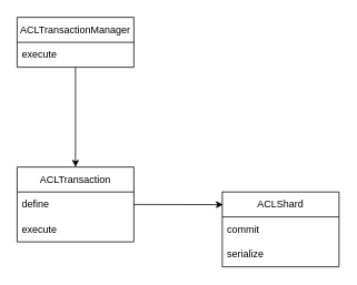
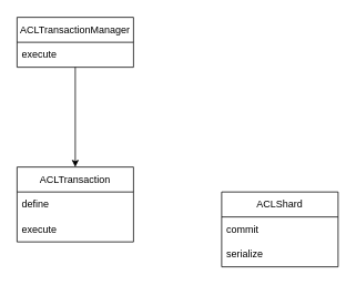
  <mxCell id="0" />
  <mxCell id="1" parent="0" />
  <mxCell id="2" value="ACLTransactionManager" style="swimlane;fontStyle=0;childLayout=stackLayout;horizontal=1;startSize=30;horizontalStack=0;resizeParent=1;resizeParentMax=0;resizeLast=0;collapsible=1;marginBottom=0;whiteSpace=wrap;html=1;" vertex="1" parent="1"><mxGeometry x="20" y="20" width="140" height="60" as="geometry" /></mxCell>
  <mxCell id="3" value="execute" style="text;strokeColor=none;fillColor=none;align=left;verticalAlign=middle;spacingLeft=4;spacingRight=4;overflow=hidden;points=[[0,0.5],[1,0.5]];portConstraint=eastwest;rotatable=0;whiteSpace=wrap;html=1;" vertex="1" parent="2"><mxGeometry y="30" width="140" height="30" as="geometry" /></mxCell>
  <mxCell id="4" value="" style="endArrow=classic;html=1;rounded=0;entryX=0.5;entryY=0;entryDx=0;entryDy=0;" edge="1" parent="2" target="5"><mxGeometry width="50" height="50" relative="1" as="geometry"><mxPoint x="70" y="60" as="sourcePoint" /><mxPoint x="66" y="170" as="targetPoint" /></mxGeometry></mxCell>
  <mxCell id="5" value="ACLTransaction" style="swimlane;fontStyle=0;childLayout=stackLayout;horizontal=1;startSize=30;horizontalStack=0;resizeParent=1;resizeParentMax=0;resizeLast=0;collapsible=1;marginBottom=0;whiteSpace=wrap;html=1;" vertex="1" parent="1"><mxGeometry x="20" y="200" width="140" height="90" as="geometry" /></mxCell>
  <mxCell id="6" value="define" style="text;strokeColor=none;fillColor=none;align=left;verticalAlign=middle;spacingLeft=4;spacingRight=4;overflow=hidden;points=[[0,0.5],[1,0.5]];portConstraint=eastwest;rotatable=0;whiteSpace=wrap;html=1;" vertex="1" parent="5"><mxGeometry y="30" width="140" height="30" as="geometry" /></mxCell>
  <mxCell id="7" value="execute" style="text;strokeColor=none;fillColor=none;align=left;verticalAlign=middle;spacingLeft=4;spacingRight=4;overflow=hidden;points=[[0,0.5],[1,0.5]];portConstraint=eastwest;rotatable=0;whiteSpace=wrap;html=1;" vertex="1" parent="5"><mxGeometry y="60" width="140" height="30" as="geometry" /></mxCell>
  <mxCell id="8" value="ACLShard" style="swimlane;fontStyle=0;childLayout=stackLayout;horizontal=1;startSize=30;horizontalStack=0;resizeParent=1;resizeParentMax=0;resizeLast=0;collapsible=1;marginBottom=0;whiteSpace=wrap;html=1;" vertex="1" parent="1"><mxGeometry x="266" y="230" width="140" height="90" as="geometry" /></mxCell>
  <mxCell id="9" value="commit" style="text;strokeColor=none;fillColor=none;align=left;verticalAlign=middle;spacingLeft=4;spacingRight=4;overflow=hidden;points=[[0,0.5],[1,0.5]];portConstraint=eastwest;rotatable=0;whiteSpace=wrap;html=1;" vertex="1" parent="8"><mxGeometry y="30" width="140" height="30" as="geometry" /></mxCell>
  <mxCell id="10" value="serialize" style="text;strokeColor=none;fillColor=none;align=left;verticalAlign=middle;spacingLeft=4;spacingRight=4;overflow=hidden;points=[[0,0.5],[1,0.5]];portConstraint=eastwest;rotatable=0;whiteSpace=wrap;html=1;" vertex="1" parent="8"><mxGeometry y="60" width="140" height="30" as="geometry" /></mxCell>
- <mxCell id="11" value="" style="endArrow=classic;html=1;rounded=0;entryX=0.007;entryY=0.169;entryDx=0;entryDy=0;entryPerimeter=0;exitX=1;exitY=0.5;exitDx=0;exitDy=0;" edge="1" parent="1" source="6" target="8"><mxGeometry width="50" height="50" relative="1" as="geometry"><mxPoint x="160" y="250" as="sourcePoint" /><mxPoint x="160" y="370" as="targetPoint" /></mxGeometry></mxCell>
